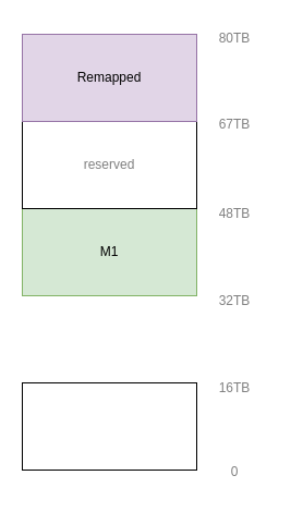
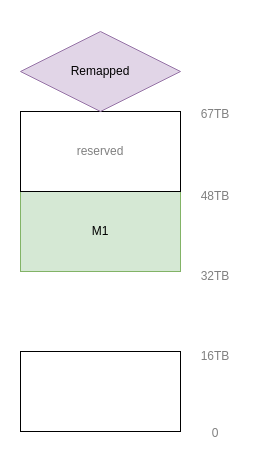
  <mxCell id="0" />
  <mxCell id="1" parent="0" />
  <mxCell id="2" value="" style="rounded=0;whiteSpace=wrap;html=1;" vertex="1" parent="1"><mxGeometry x="20" y="351" width="160" height="80" as="geometry" /></mxCell>
  <mxCell id="3" value="0" style="text;html=1;strokeColor=none;fillColor=none;align=center;verticalAlign=middle;whiteSpace=wrap;rounded=0;fontColor=#808080;" vertex="1" parent="1"><mxGeometry x="185" y="418" width="60" height="30" as="geometry" /></mxCell>
  <mxCell id="4" value="16TB" style="text;html=1;strokeColor=none;fillColor=none;align=center;verticalAlign=middle;whiteSpace=wrap;rounded=0;fontColor=#808080;" vertex="1" parent="1"><mxGeometry x="185" y="341" width="60" height="30" as="geometry" /></mxCell>
  <mxCell id="5" value="32TB" style="text;html=1;strokeColor=none;fillColor=none;align=center;verticalAlign=middle;whiteSpace=wrap;rounded=0;fontColor=#808080;" vertex="1" parent="1"><mxGeometry x="185" y="261" width="60" height="30" as="geometry" /></mxCell>
  <mxCell id="6" value="M1" style="rounded=0;whiteSpace=wrap;html=1;fillColor=#d5e8d4;strokeColor=#82b366;" vertex="1" parent="1"><mxGeometry x="20" y="191" width="160" height="80" as="geometry" /></mxCell>
  <mxCell id="7" value="reserved" style="rounded=0;whiteSpace=wrap;html=1;fontColor=#808080;" vertex="1" parent="1"><mxGeometry x="20" y="111" width="160" height="80" as="geometry" /></mxCell>
  <mxCell id="8" value="48TB" style="text;html=1;strokeColor=none;fillColor=none;align=center;verticalAlign=middle;whiteSpace=wrap;rounded=0;fontColor=#808080;" vertex="1" parent="1"><mxGeometry x="185" y="181" width="60" height="30" as="geometry" /></mxCell>
- <mxCell id="9" value="Remapped" style="rounded=0;whiteSpace=wrap;html=1;fillColor=#e1d5e7;strokeColor=#9673a6;" vertex="1" parent="1"><mxGeometry x="20" y="31" width="160" height="80" as="geometry" /></mxCell>
+ <mxCell id="9" value="Remapped" style="rhombus;whiteSpace=wrap;html=1;fillColor=#e1d5e7;strokeColor=#9673a6;" vertex="1" parent="1"><mxGeometry x="20" y="31" width="160" height="80" as="geometry" /></mxCell>
  <mxCell id="10" value="67TB" style="text;html=1;strokeColor=none;fillColor=none;align=center;verticalAlign=middle;whiteSpace=wrap;rounded=0;fontColor=#808080;" vertex="1" parent="1"><mxGeometry x="185" y="99" width="60" height="30" as="geometry" /></mxCell>
- <mxCell id="11" value="80TB" style="text;html=1;strokeColor=none;fillColor=none;align=center;verticalAlign=middle;whiteSpace=wrap;rounded=0;fontColor=#808080;" vertex="1" parent="1"><mxGeometry x="185" y="20" width="60" height="30" as="geometry" /></mxCell>
